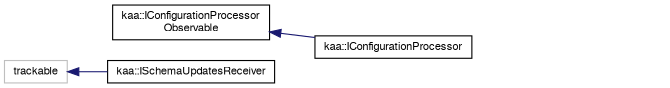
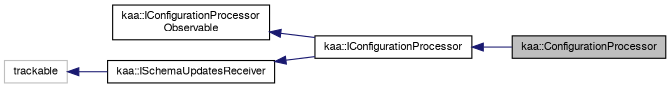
  digraph {
    rankdir=LR
    node [color=black fontname=FreeSans fontsize=10 shape=record]
    edge [color=midnightblue dir=back fontname=FreeSans fontsize=10 labelfontname=FreeSans labelfontsize=10 style=solid]
+   n1 [fillcolor=grey75 fontcolor=black height=0.2 label="kaa::ConfigurationProcessor" style=filled width=0.4]
    n2 [height=0.2 label="kaa::IConfigurationProcessor" width=0.4]
    n3 [height=0.2 label="kaa::IConfigurationProcessor\lObservable" width=0.4]
    n4 [height=0.2 label="kaa::ISchemaUpdatesReceiver" width=0.4]
    n5 [color=grey75 height=0.2 label=trackable width=0.4]
+   n2 -> n1
    n3 -> n2
+   n4 -> n2
    n5 -> n4
  }
